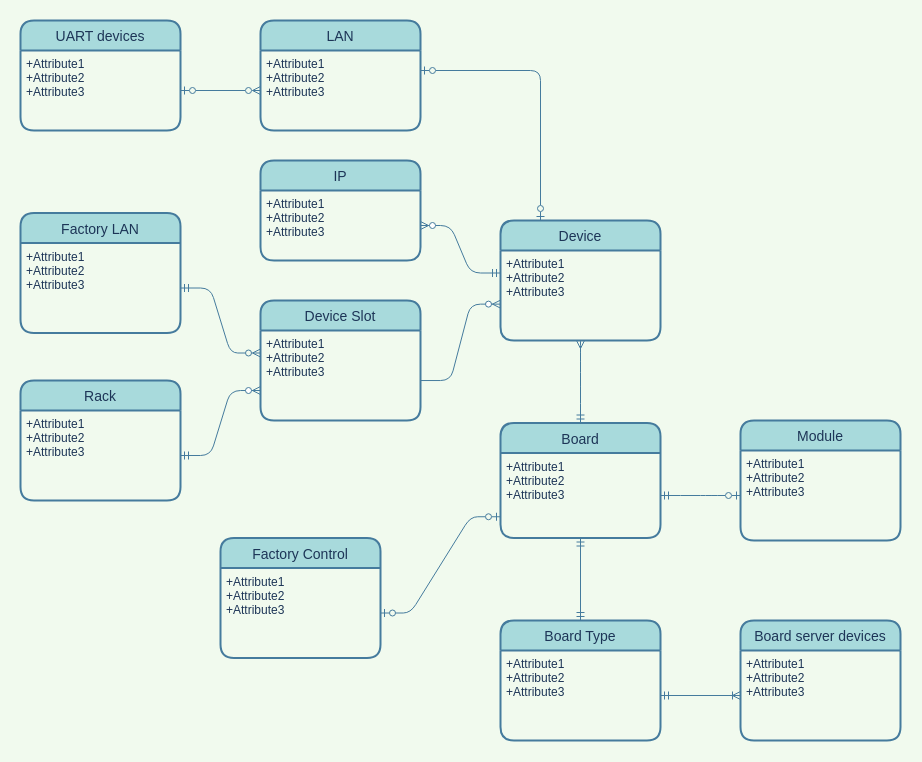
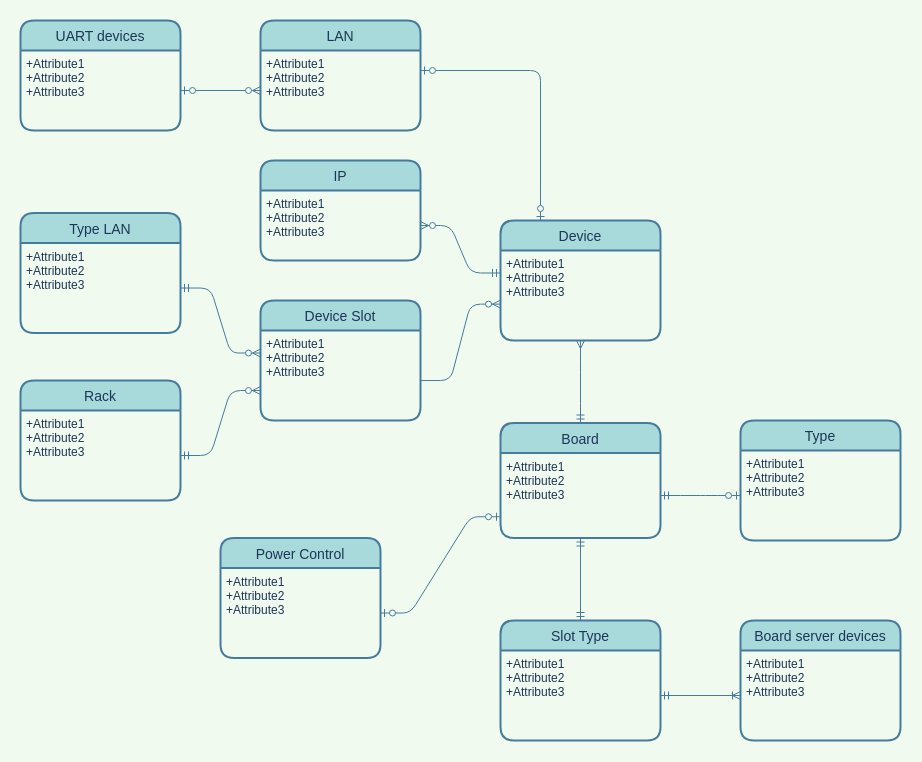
  <mxCell id="0" />
  <mxCell id="1" parent="0" />
- <mxCell id="2" value="Factory LAN" style="swimlane;childLayout=stackLayout;horizontal=1;startSize=30;horizontalStack=0;rounded=1;fontSize=14;fontStyle=0;strokeWidth=2;resizeParent=0;resizeLast=1;shadow=0;dashed=0;align=center;fillColor=#A8DADC;strokeColor=#457B9D;fontColor=#1D3557;" parent="1" vertex="1"><mxGeometry x="20" y="212.5" width="160" height="120" as="geometry" /></mxCell>
+ <mxCell id="2" value="Type LAN" style="swimlane;childLayout=stackLayout;horizontal=1;startSize=30;horizontalStack=0;rounded=1;fontSize=14;fontStyle=0;strokeWidth=2;resizeParent=0;resizeLast=1;shadow=0;dashed=0;align=center;fillColor=#A8DADC;strokeColor=#457B9D;fontColor=#1D3557;" parent="1" vertex="1"><mxGeometry x="20" y="212.5" width="160" height="120" as="geometry" /></mxCell>
  <mxCell id="3" value="+Attribute1&#10;+Attribute2&#10;+Attribute3" style="align=left;strokeColor=none;fillColor=none;spacingLeft=4;fontSize=12;verticalAlign=top;resizable=0;rotatable=0;part=1;fontColor=#1D3557;" parent="2" vertex="1"><mxGeometry y="30" width="160" height="90" as="geometry" /></mxCell>
  <mxCell id="4" value="Device Slot" style="swimlane;childLayout=stackLayout;horizontal=1;startSize=30;horizontalStack=0;rounded=1;fontSize=14;fontStyle=0;strokeWidth=2;resizeParent=0;resizeLast=1;shadow=0;dashed=0;align=center;fillColor=#A8DADC;strokeColor=#457B9D;fontColor=#1D3557;" parent="1" vertex="1"><mxGeometry x="260" y="300" width="160" height="120" as="geometry" /></mxCell>
  <mxCell id="5" value="+Attribute1&#10;+Attribute2&#10;+Attribute3" style="align=left;strokeColor=none;fillColor=none;spacingLeft=4;fontSize=12;verticalAlign=top;resizable=0;rotatable=0;part=1;fontColor=#1D3557;" parent="4" vertex="1"><mxGeometry y="30" width="160" height="90" as="geometry" /></mxCell>
  <mxCell id="6" value="" style="edgeStyle=entityRelationEdgeStyle;fontSize=12;html=1;endArrow=ERzeroToMany;endFill=0;entryX=0;entryY=0.25;entryDx=0;entryDy=0;startArrow=ERmandOne;startFill=0;strokeColor=#457B9D;fontColor=#1D3557;labelBackgroundColor=#F1FAEE;" parent="1" source="3" target="5" edge="1"><mxGeometry width="100" height="100" relative="1" as="geometry"><mxPoint x="190" y="272.5" as="sourcePoint" /><mxPoint x="330" y="282.5" as="targetPoint" /></mxGeometry></mxCell>
  <mxCell id="7" value="Rack" style="swimlane;childLayout=stackLayout;horizontal=1;startSize=30;horizontalStack=0;rounded=1;fontSize=14;fontStyle=0;strokeWidth=2;resizeParent=0;resizeLast=1;shadow=0;dashed=0;align=center;fillColor=#A8DADC;strokeColor=#457B9D;fontColor=#1D3557;" parent="1" vertex="1"><mxGeometry x="20" y="380" width="160" height="120" as="geometry" /></mxCell>
  <mxCell id="8" value="+Attribute1&#10;+Attribute2&#10;+Attribute3" style="align=left;strokeColor=none;fillColor=none;spacingLeft=4;fontSize=12;verticalAlign=top;resizable=0;rotatable=0;part=1;fontColor=#1D3557;" parent="7" vertex="1"><mxGeometry y="30" width="160" height="90" as="geometry" /></mxCell>
  <mxCell id="9" value="" style="edgeStyle=entityRelationEdgeStyle;fontSize=12;html=1;endArrow=ERzeroToMany;endFill=1;entryX=0;entryY=0.667;entryDx=0;entryDy=0;entryPerimeter=0;exitX=1;exitY=0.5;exitDx=0;exitDy=0;startArrow=ERmandOne;startFill=0;strokeColor=#457B9D;fontColor=#1D3557;labelBackgroundColor=#F1FAEE;" parent="1" source="8" target="5" edge="1"><mxGeometry width="100" height="100" relative="1" as="geometry"><mxPoint x="180" y="472.5" as="sourcePoint" /><mxPoint x="280" y="312.5" as="targetPoint" /></mxGeometry></mxCell>
  <mxCell id="10" value="" style="edgeStyle=entityRelationEdgeStyle;fontSize=12;html=1;endArrow=ERzeroToMany;endFill=1;entryX=0;entryY=0.596;entryDx=0;entryDy=0;exitX=1;exitY=0.556;exitDx=0;exitDy=0;exitPerimeter=0;strokeColor=#457B9D;fontColor=#1D3557;entryPerimeter=0;labelBackgroundColor=#F1FAEE;" parent="1" source="5" target="36" edge="1"><mxGeometry width="100" height="100" relative="1" as="geometry"><mxPoint x="460" y="370" as="sourcePoint" /><mxPoint x="490" y="305" as="targetPoint" /></mxGeometry></mxCell>
  <mxCell id="11" value="Board" style="swimlane;childLayout=stackLayout;horizontal=1;startSize=30;horizontalStack=0;rounded=1;fontSize=14;fontStyle=0;strokeWidth=2;resizeParent=0;resizeLast=1;shadow=0;dashed=0;align=center;fillColor=#A8DADC;strokeColor=#457B9D;fontColor=#1D3557;" parent="1" vertex="1"><mxGeometry x="500" y="422.5" width="160" height="115" as="geometry" /></mxCell>
  <mxCell id="12" value="+Attribute1&#10;+Attribute2&#10;+Attribute3" style="align=left;strokeColor=none;fillColor=none;spacingLeft=4;fontSize=12;verticalAlign=top;resizable=0;rotatable=0;part=1;fontColor=#1D3557;" parent="11" vertex="1"><mxGeometry y="30" width="160" height="85" as="geometry" /></mxCell>
  <mxCell id="13" value="" style="edgeStyle=entityRelationEdgeStyle;orthogonalLoop=1;jettySize=auto;html=1;fontSize=12;startArrow=ERmandOne;endArrow=ERzeroToOne;endFill=0;strokeColor=#457B9D;fontColor=#1D3557;exitX=1;exitY=0.5;exitDx=0;exitDy=0;labelBackgroundColor=#F1FAEE;" parent="1" source="12" target="15" edge="1"><mxGeometry relative="1" as="geometry"><mxPoint x="930" y="357.5" as="sourcePoint" /></mxGeometry></mxCell>
- <mxCell id="14" value="Module" style="swimlane;childLayout=stackLayout;horizontal=1;startSize=30;horizontalStack=0;rounded=1;fontSize=14;fontStyle=0;strokeWidth=2;resizeParent=0;resizeLast=1;shadow=0;dashed=0;align=center;fillColor=#A8DADC;strokeColor=#457B9D;fontColor=#1D3557;" parent="1" vertex="1"><mxGeometry x="740" y="420" width="160" height="120" as="geometry" /></mxCell>
+ <mxCell id="14" value="Type" style="swimlane;childLayout=stackLayout;horizontal=1;startSize=30;horizontalStack=0;rounded=1;fontSize=14;fontStyle=0;strokeWidth=2;resizeParent=0;resizeLast=1;shadow=0;dashed=0;align=center;fillColor=#A8DADC;strokeColor=#457B9D;fontColor=#1D3557;" parent="1" vertex="1"><mxGeometry x="740" y="420" width="160" height="120" as="geometry" /></mxCell>
  <mxCell id="15" value="+Attribute1&#10;+Attribute2&#10;+Attribute3" style="align=left;strokeColor=none;fillColor=none;spacingLeft=4;fontSize=12;verticalAlign=top;resizable=0;rotatable=0;part=1;fontColor=#1D3557;" parent="14" vertex="1"><mxGeometry y="30" width="160" height="90" as="geometry" /></mxCell>
  <mxCell id="16" value="" style="edgeStyle=orthogonalEdgeStyle;fontSize=12;html=1;endArrow=ERmandOne;endFill=0;exitX=0.5;exitY=1;exitDx=0;exitDy=0;entryX=0.5;entryY=0;entryDx=0;entryDy=0;startArrow=ERmany;startFill=0;strokeColor=#457B9D;fontColor=#1D3557;jumpStyle=none;shadow=0;curved=1;labelBackgroundColor=#F1FAEE;" parent="1" source="36" target="11" edge="1"><mxGeometry width="100" height="100" relative="1" as="geometry"><mxPoint x="650" y="305" as="sourcePoint" /><mxPoint x="280" y="590" as="targetPoint" /></mxGeometry></mxCell>
- <mxCell id="17" value="Factory Control" style="swimlane;childLayout=stackLayout;horizontal=1;startSize=30;horizontalStack=0;rounded=1;fontSize=14;fontStyle=0;strokeWidth=2;resizeParent=0;resizeLast=1;shadow=0;dashed=0;align=center;fillColor=#A8DADC;strokeColor=#457B9D;fontColor=#1D3557;" parent="1" vertex="1"><mxGeometry x="220" y="537.5" width="160" height="120" as="geometry" /></mxCell>
+ <mxCell id="17" value="Power Control" style="swimlane;childLayout=stackLayout;horizontal=1;startSize=30;horizontalStack=0;rounded=1;fontSize=14;fontStyle=0;strokeWidth=2;resizeParent=0;resizeLast=1;shadow=0;dashed=0;align=center;fillColor=#A8DADC;strokeColor=#457B9D;fontColor=#1D3557;" parent="1" vertex="1"><mxGeometry x="220" y="537.5" width="160" height="120" as="geometry" /></mxCell>
  <mxCell id="18" value="+Attribute1&#10;+Attribute2&#10;+Attribute3" style="align=left;strokeColor=none;fillColor=none;spacingLeft=4;fontSize=12;verticalAlign=top;resizable=0;rotatable=0;part=1;fontColor=#1D3557;" parent="17" vertex="1"><mxGeometry y="30" width="160" height="90" as="geometry" /></mxCell>
  <mxCell id="19" value="" style="edgeStyle=entityRelationEdgeStyle;orthogonalLoop=1;jettySize=auto;html=1;fontSize=12;startArrow=ERzeroToOne;startFill=0;endArrow=ERzeroToOne;endFill=0;entryX=0;entryY=0.75;entryDx=0;entryDy=0;strokeColor=#457B9D;fontColor=#1D3557;labelBackgroundColor=#F1FAEE;" parent="1" source="18" target="12" edge="1"><mxGeometry relative="1" as="geometry" /></mxCell>
- <mxCell id="20" value="Board Type" style="swimlane;childLayout=stackLayout;horizontal=1;startSize=30;horizontalStack=0;rounded=1;fontSize=14;fontStyle=0;strokeWidth=2;resizeParent=0;resizeLast=1;shadow=0;dashed=0;align=center;fillColor=#A8DADC;strokeColor=#457B9D;fontColor=#1D3557;" parent="1" vertex="1"><mxGeometry x="500" y="620" width="160" height="120" as="geometry" /></mxCell>
+ <mxCell id="20" value="Slot Type" style="swimlane;childLayout=stackLayout;horizontal=1;startSize=30;horizontalStack=0;rounded=1;fontSize=14;fontStyle=0;strokeWidth=2;resizeParent=0;resizeLast=1;shadow=0;dashed=0;align=center;fillColor=#A8DADC;strokeColor=#457B9D;fontColor=#1D3557;" parent="1" vertex="1"><mxGeometry x="500" y="620" width="160" height="120" as="geometry" /></mxCell>
  <mxCell id="21" value="+Attribute1&#10;+Attribute2&#10;+Attribute3" style="align=left;strokeColor=none;fillColor=none;spacingLeft=4;fontSize=12;verticalAlign=top;resizable=0;rotatable=0;part=1;fontColor=#1D3557;" parent="20" vertex="1"><mxGeometry y="30" width="160" height="90" as="geometry" /></mxCell>
  <mxCell id="22" value="Board server devices" style="swimlane;childLayout=stackLayout;horizontal=1;startSize=30;horizontalStack=0;rounded=1;fontSize=14;fontStyle=0;strokeWidth=2;resizeParent=0;resizeLast=1;shadow=0;dashed=0;align=center;fillColor=#A8DADC;strokeColor=#457B9D;fontColor=#1D3557;" parent="1" vertex="1"><mxGeometry x="740" y="620" width="160" height="120" as="geometry" /></mxCell>
  <mxCell id="23" value="+Attribute1&#10;+Attribute2&#10;+Attribute3" style="align=left;strokeColor=none;fillColor=none;spacingLeft=4;fontSize=12;verticalAlign=top;resizable=0;rotatable=0;part=1;fontColor=#1D3557;" parent="22" vertex="1"><mxGeometry y="30" width="160" height="90" as="geometry" /></mxCell>
  <mxCell id="24" style="edgeStyle=orthogonalEdgeStyle;rounded=1;orthogonalLoop=1;jettySize=auto;html=1;exitX=0.5;exitY=1;exitDx=0;exitDy=0;entryX=0.5;entryY=0;entryDx=0;entryDy=0;endArrow=ERmandOne;endFill=0;startArrow=ERmandOne;startFill=0;strokeColor=#457B9D;fontColor=#1D3557;labelBackgroundColor=#F1FAEE;" parent="1" source="12" target="20" edge="1"><mxGeometry relative="1" as="geometry" /></mxCell>
  <mxCell id="25" style="edgeStyle=orthogonalEdgeStyle;rounded=1;orthogonalLoop=1;jettySize=auto;html=1;exitX=1;exitY=0.5;exitDx=0;exitDy=0;startArrow=ERmandOne;startFill=0;endArrow=ERoneToMany;endFill=0;strokeColor=#457B9D;fontColor=#1D3557;labelBackgroundColor=#F1FAEE;" parent="1" source="21" target="23" edge="1"><mxGeometry relative="1" as="geometry" /></mxCell>
  <mxCell id="26" value="IP" style="swimlane;childLayout=stackLayout;horizontal=1;startSize=30;horizontalStack=0;rounded=1;fontSize=14;fontStyle=0;strokeWidth=2;resizeParent=0;resizeLast=1;shadow=0;dashed=0;align=center;fillColor=#A8DADC;strokeColor=#457B9D;fontColor=#1D3557;" parent="1" vertex="1"><mxGeometry x="260" y="160" width="160" height="100" as="geometry" /></mxCell>
  <mxCell id="27" value="+Attribute1&#10;+Attribute2&#10;+Attribute3" style="align=left;strokeColor=none;fillColor=none;spacingLeft=4;fontSize=12;verticalAlign=top;resizable=0;rotatable=0;part=1;fontColor=#1D3557;" parent="26" vertex="1"><mxGeometry y="30" width="160" height="70" as="geometry" /></mxCell>
  <mxCell id="28" value="LAN" style="swimlane;childLayout=stackLayout;horizontal=1;startSize=30;horizontalStack=0;rounded=1;fontSize=14;fontStyle=0;strokeWidth=2;resizeParent=0;resizeLast=1;shadow=0;dashed=0;align=center;fillColor=#A8DADC;strokeColor=#457B9D;fontColor=#1D3557;" parent="1" vertex="1"><mxGeometry x="260" y="20" width="160" height="110" as="geometry" /></mxCell>
  <mxCell id="29" value="+Attribute1&#10;+Attribute2&#10;+Attribute3" style="align=left;strokeColor=none;fillColor=none;spacingLeft=4;fontSize=12;verticalAlign=top;resizable=0;rotatable=0;part=1;fontColor=#1D3557;" parent="28" vertex="1"><mxGeometry y="30" width="160" height="80" as="geometry" /></mxCell>
  <mxCell id="30" style="edgeStyle=orthogonalEdgeStyle;rounded=1;orthogonalLoop=1;jettySize=auto;html=1;exitX=1;exitY=0.25;exitDx=0;exitDy=0;entryX=0.25;entryY=0;entryDx=0;entryDy=0;startArrow=ERzeroToOne;startFill=0;endArrow=ERzeroToOne;endFill=0;strokeColor=#457B9D;fontColor=#1D3557;labelBackgroundColor=#F1FAEE;" parent="1" source="29" target="35" edge="1"><mxGeometry relative="1" as="geometry"><mxPoint x="530" y="220" as="targetPoint" /></mxGeometry></mxCell>
  <mxCell id="31" value="" style="edgeStyle=entityRelationEdgeStyle;fontSize=12;html=1;endArrow=ERmandOne;startArrow=ERzeroToMany;fontColor=#1D3557;strokeColor=#457B9D;fillColor=#A8DADC;exitX=1;exitY=0.5;exitDx=0;exitDy=0;entryX=0;entryY=0.25;entryDx=0;entryDy=0;endFill=0;startFill=1;labelBackgroundColor=#F1FAEE;" parent="1" source="27" target="36" edge="1"><mxGeometry width="100" height="100" relative="1" as="geometry"><mxPoint x="680" y="150" as="sourcePoint" /><mxPoint x="490" y="277.5" as="targetPoint" /></mxGeometry></mxCell>
  <mxCell id="32" value="UART devices" style="swimlane;childLayout=stackLayout;horizontal=1;startSize=30;horizontalStack=0;rounded=1;fontSize=14;fontStyle=0;strokeWidth=2;resizeParent=0;resizeLast=1;shadow=0;dashed=0;align=center;sketch=0;fontColor=#1D3557;fillColor=#A8DADC;strokeColor=#457B9D;" parent="1" vertex="1"><mxGeometry x="20" y="20" width="160" height="110" as="geometry" /></mxCell>
  <mxCell id="33" value="+Attribute1&#10;+Attribute2&#10;+Attribute3" style="align=left;strokeColor=none;fillColor=none;spacingLeft=4;fontSize=12;verticalAlign=top;resizable=0;rotatable=0;part=1;fontColor=#1D3557;" parent="32" vertex="1"><mxGeometry y="30" width="160" height="80" as="geometry" /></mxCell>
  <mxCell id="34" style="edgeStyle=orthogonalEdgeStyle;curved=0;rounded=1;sketch=0;orthogonalLoop=1;jettySize=auto;html=1;exitX=1;exitY=0.5;exitDx=0;exitDy=0;fontColor=#1D3557;startArrow=ERzeroToOne;startFill=0;endArrow=ERzeroToMany;endFill=0;strokeColor=#457B9D;fillColor=#A8DADC;labelBackgroundColor=#F1FAEE;" parent="1" source="33" target="29" edge="1"><mxGeometry relative="1" as="geometry" /></mxCell>
  <mxCell id="35" value="Device" style="swimlane;childLayout=stackLayout;horizontal=1;startSize=30;horizontalStack=0;rounded=1;fontSize=14;fontStyle=0;strokeWidth=2;resizeParent=0;resizeLast=1;shadow=0;dashed=0;align=center;sketch=0;fontColor=#1D3557;fillColor=#A8DADC;strokeColor=#457B9D;" parent="1" vertex="1"><mxGeometry x="500" y="220" width="160" height="120" as="geometry" /></mxCell>
  <mxCell id="36" value="+Attribute1&#10;+Attribute2&#10;+Attribute3" style="align=left;strokeColor=none;fillColor=none;spacingLeft=4;fontSize=12;verticalAlign=top;resizable=0;rotatable=0;part=1;fontColor=#1D3557;" parent="35" vertex="1"><mxGeometry y="30" width="160" height="90" as="geometry" /></mxCell>
